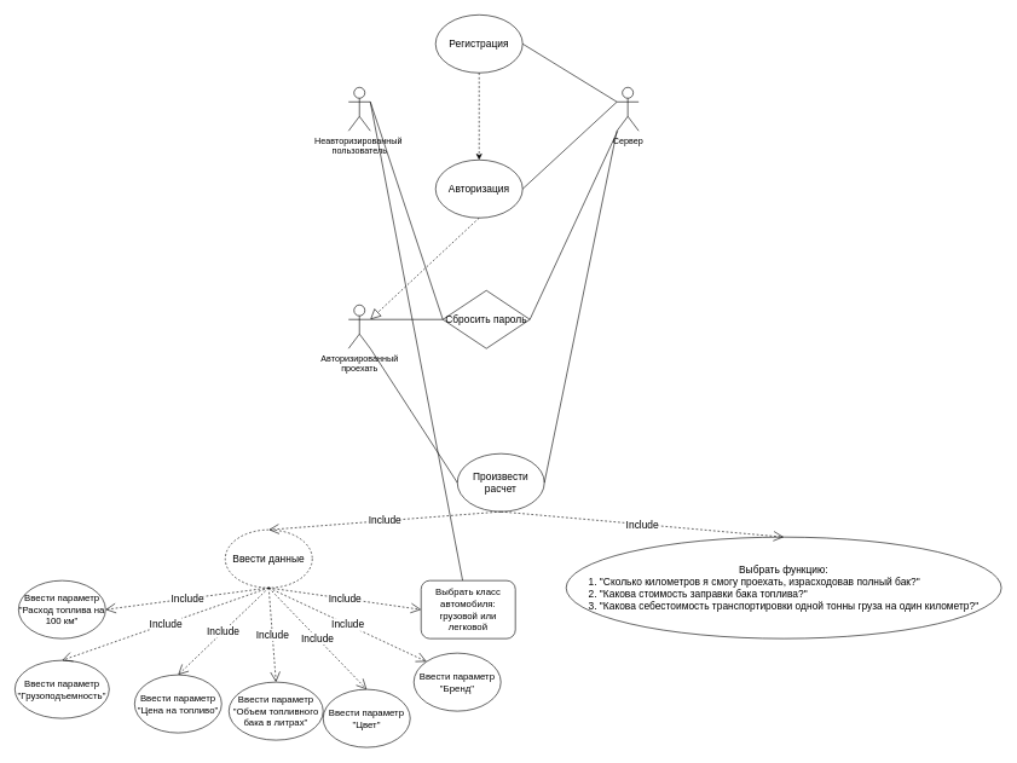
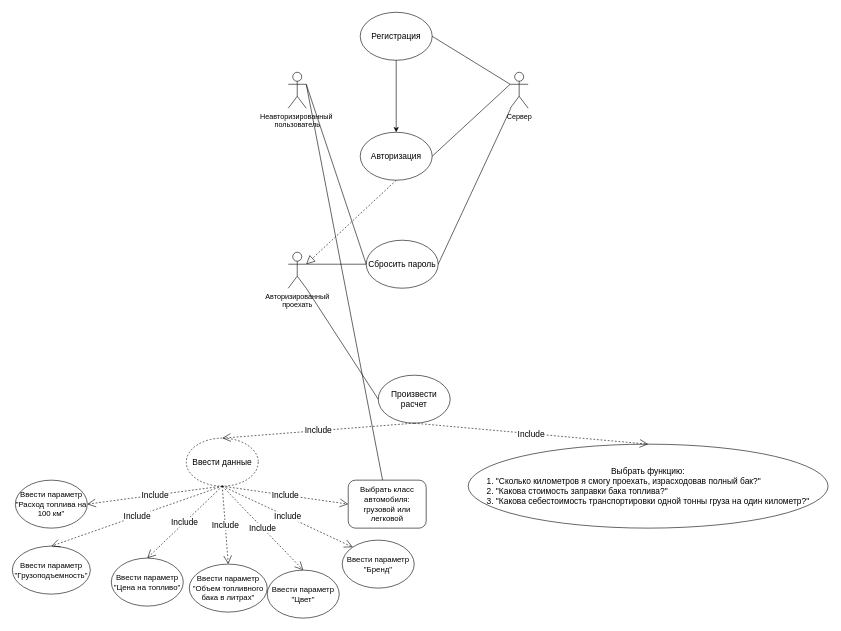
  <mxCell id="0" />
  <mxCell id="1" parent="0" />
  <mxCell id="2" value="Неавторизированный&amp;nbsp;&lt;div&gt;пользователь&lt;/div&gt;" style="shape=umlActor;verticalLabelPosition=bottom;verticalAlign=top;html=1;outlineConnect=0;" parent="1" vertex="1"><mxGeometry x="480" y="120" width="30" height="60" as="geometry" /></mxCell>
  <mxCell id="3" value="&lt;font style=&quot;font-size: 14px;&quot;&gt;Регистрация&lt;/font&gt;" style="ellipse;whiteSpace=wrap;html=1;" parent="1" vertex="1"><mxGeometry x="600" y="20" width="120" height="80" as="geometry" /></mxCell>
  <mxCell id="4" value="" style="endArrow=none;html=1;rounded=0;exitX=1;exitY=0.333;exitDx=0;exitDy=0;exitPerimeter=0;" parent="1" source="2" target="22" edge="1"><mxGeometry width="50" height="50" relative="1" as="geometry"><mxPoint x="520" y="140" as="sourcePoint" /><mxPoint x="590" y="90" as="targetPoint" /></mxGeometry></mxCell>
  <mxCell id="5" value="&lt;font style=&quot;font-size: 14px;&quot;&gt;Авторизация&lt;/font&gt;" style="ellipse;whiteSpace=wrap;html=1;" parent="1" vertex="1"><mxGeometry x="600" y="220" width="120" height="80" as="geometry" /></mxCell>
- <mxCell id="6" value="" style="endArrow=classic;html=1;rounded=0;exitX=0.5;exitY=1;exitDx=0;exitDy=0;entryX=0.5;entryY=0;entryDx=0;entryDy=0;dashed=1;" parent="1" source="3" target="5" edge="1"><mxGeometry width="50" height="50" relative="1" as="geometry"><mxPoint x="660" y="170" as="sourcePoint" /><mxPoint x="710" y="120" as="targetPoint" /></mxGeometry></mxCell>
+ <mxCell id="6" value="" style="endArrow=classic;html=1;rounded=0;exitX=0.5;exitY=1;exitDx=0;exitDy=0;entryX=0.5;entryY=0;entryDx=0;entryDy=0;" parent="1" source="3" target="5" edge="1"><mxGeometry width="50" height="50" relative="1" as="geometry"><mxPoint x="660" y="170" as="sourcePoint" /><mxPoint x="710" y="120" as="targetPoint" /></mxGeometry></mxCell>
  <mxCell id="7" value="Сервер&lt;div&gt;&lt;br&gt;&lt;/div&gt;" style="shape=umlActor;verticalLabelPosition=bottom;verticalAlign=top;html=1;outlineConnect=0;" parent="1" vertex="1"><mxGeometry x="850" y="120" width="30" height="60" as="geometry" /></mxCell>
  <mxCell id="8" value="" style="endArrow=none;html=1;rounded=0;exitX=1;exitY=0.5;exitDx=0;exitDy=0;entryX=0;entryY=0.333;entryDx=0;entryDy=0;entryPerimeter=0;" parent="1" source="3" target="7" edge="1"><mxGeometry width="50" height="50" relative="1" as="geometry"><mxPoint x="760" y="120" as="sourcePoint" /><mxPoint x="810" y="70" as="targetPoint" /></mxGeometry></mxCell>
  <mxCell id="9" value="" style="endArrow=none;html=1;rounded=0;exitX=1;exitY=0.5;exitDx=0;exitDy=0;" parent="1" source="5" edge="1"><mxGeometry width="50" height="50" relative="1" as="geometry"><mxPoint x="770" y="270" as="sourcePoint" /><mxPoint x="850" y="140" as="targetPoint" /></mxGeometry></mxCell>
  <mxCell id="10" value="Авторизированный&lt;div&gt;проехать&lt;/div&gt;&lt;div&gt;&lt;br&gt;&lt;/div&gt;" style="shape=umlActor;verticalLabelPosition=bottom;verticalAlign=top;html=1;outlineConnect=0;" parent="1" vertex="1"><mxGeometry x="480" y="420" width="30" height="60" as="geometry" /></mxCell>
  <mxCell id="11" value="" style="endArrow=block;dashed=1;endFill=0;endSize=12;html=1;rounded=0;exitX=0.5;exitY=1;exitDx=0;exitDy=0;entryX=1;entryY=0.333;entryDx=0;entryDy=0;entryPerimeter=0;" parent="1" source="5" target="10" edge="1"><mxGeometry width="160" relative="1" as="geometry"><mxPoint x="650" y="360" as="sourcePoint" /><mxPoint x="810" y="360" as="targetPoint" /></mxGeometry></mxCell>
- <mxCell id="12" value="&lt;font style=&quot;font-size: 14px;&quot;&gt;Сбросить пароль&lt;/font&gt;" style="rhombus;whiteSpace=wrap;html=1;" parent="1" vertex="1"><mxGeometry x="610" y="400" width="120" height="80" as="geometry" /></mxCell>
+ <mxCell id="12" value="&lt;font style=&quot;font-size: 14px;&quot;&gt;Сбросить пароль&lt;/font&gt;" style="ellipse;whiteSpace=wrap;html=1;" parent="1" vertex="1"><mxGeometry x="610" y="400" width="120" height="80" as="geometry" /></mxCell>
  <mxCell id="13" value="" style="endArrow=none;html=1;rounded=0;exitX=1;exitY=0.333;exitDx=0;exitDy=0;exitPerimeter=0;entryX=0;entryY=0.5;entryDx=0;entryDy=0;" parent="1" source="10" target="12" edge="1"><mxGeometry width="50" height="50" relative="1" as="geometry"><mxPoint x="540" y="450" as="sourcePoint" /><mxPoint x="590" y="400" as="targetPoint" /></mxGeometry></mxCell>
  <mxCell id="14" value="" style="endArrow=none;html=1;rounded=0;exitX=1;exitY=0.5;exitDx=0;exitDy=0;" parent="1" source="12" target="7" edge="1"><mxGeometry width="50" height="50" relative="1" as="geometry"><mxPoint x="900" y="390" as="sourcePoint" /><mxPoint x="950" y="340" as="targetPoint" /></mxGeometry></mxCell>
  <mxCell id="15" value="&lt;font style=&quot;font-size: 14px;&quot;&gt;Ввести данные&lt;/font&gt;" style="ellipse;whiteSpace=wrap;html=1;dashed=1;" parent="1" vertex="1"><mxGeometry x="310" y="730" width="120" height="80" as="geometry" /></mxCell>
  <mxCell id="16" value="&lt;font style=&quot;font-size: 13px;&quot;&gt;Ввести параметр &quot;Бренд&quot;&lt;/font&gt;" style="ellipse;whiteSpace=wrap;html=1;" parent="1" vertex="1"><mxGeometry x="570" y="900" width="120" height="80" as="geometry" /></mxCell>
  <mxCell id="17" value="&lt;font style=&quot;font-size: 13px;&quot;&gt;Ввести параметр &quot;Цвет&quot;&lt;/font&gt;" style="ellipse;whiteSpace=wrap;html=1;" parent="1" vertex="1"><mxGeometry x="445" y="950" width="120" height="80" as="geometry" /></mxCell>
  <mxCell id="18" value="&lt;font style=&quot;font-size: 13px;&quot;&gt;Ввести параметр &quot;Объем топливного бака в литрах&quot;&lt;/font&gt;" style="ellipse;whiteSpace=wrap;html=1;" parent="1" vertex="1"><mxGeometry x="315" y="940" width="130" height="80" as="geometry" /></mxCell>
  <mxCell id="19" value="&lt;font style=&quot;font-size: 13px;&quot;&gt;Ввести параметр &quot;Расход топлива на 100 км&quot;&lt;/font&gt;" style="ellipse;whiteSpace=wrap;html=1;" parent="1" vertex="1"><mxGeometry x="25" y="800" width="120" height="80" as="geometry" /></mxCell>
  <mxCell id="20" value="&lt;font style=&quot;font-size: 13px;&quot;&gt;Ввести параметр &quot;Грузоподъемность&quot;&lt;/font&gt;" style="ellipse;whiteSpace=wrap;html=1;" parent="1" vertex="1"><mxGeometry x="20" y="910" width="130" height="80" as="geometry" /></mxCell>
  <mxCell id="21" value="&lt;font style=&quot;font-size: 13px;&quot;&gt;Ввести параметр &quot;Цена на топливо&quot;&lt;/font&gt;" style="ellipse;whiteSpace=wrap;html=1;" parent="1" vertex="1"><mxGeometry x="185" y="930" width="120" height="80" as="geometry" /></mxCell>
  <mxCell id="22" value="&lt;font style=&quot;font-size: 13px;&quot;&gt;Выбрать класс автомобиля: грузовой или легковой&lt;/font&gt;" style="whiteSpace=wrap;html=1;rounded=1;" parent="1" vertex="1"><mxGeometry x="580" y="800" width="130" height="80" as="geometry" /></mxCell>
  <mxCell id="23" value="&lt;font style=&quot;font-size: 14px;&quot;&gt;Include&lt;/font&gt;" style="endArrow=open;endSize=12;dashed=1;html=1;rounded=0;exitX=0.5;exitY=1;exitDx=0;exitDy=0;entryX=1;entryY=0.5;entryDx=0;entryDy=0;" parent="1" source="15" target="19" edge="1"><mxGeometry width="160" relative="1" as="geometry"><mxPoint x="560" y="740" as="sourcePoint" /><mxPoint x="720" y="740" as="targetPoint" /></mxGeometry></mxCell>
  <mxCell id="24" value="&lt;font style=&quot;font-size: 14px;&quot;&gt;Include&lt;/font&gt;" style="endArrow=open;endSize=12;dashed=1;html=1;rounded=0;exitX=0.5;exitY=1;exitDx=0;exitDy=0;entryX=0.5;entryY=0;entryDx=0;entryDy=0;" parent="1" source="15" target="20" edge="1"><mxGeometry width="160" relative="1" as="geometry"><mxPoint x="570" y="750" as="sourcePoint" /><mxPoint x="730" y="750" as="targetPoint" /></mxGeometry></mxCell>
  <mxCell id="25" value="&lt;font style=&quot;font-size: 14px;&quot;&gt;Include&lt;/font&gt;" style="endArrow=open;endSize=12;dashed=1;html=1;rounded=0;exitX=0.5;exitY=1;exitDx=0;exitDy=0;entryX=0.5;entryY=0;entryDx=0;entryDy=0;" parent="1" source="15" target="21" edge="1"><mxGeometry width="160" relative="1" as="geometry"><mxPoint x="580" y="760" as="sourcePoint" /><mxPoint x="740" y="760" as="targetPoint" /></mxGeometry></mxCell>
  <mxCell id="26" value="&lt;font style=&quot;font-size: 14px;&quot;&gt;Include&lt;/font&gt;" style="endArrow=open;endSize=12;dashed=1;html=1;rounded=0;exitX=0.5;exitY=1;exitDx=0;exitDy=0;entryX=0.5;entryY=0;entryDx=0;entryDy=0;" parent="1" source="15" target="18" edge="1"><mxGeometry width="160" relative="1" as="geometry"><mxPoint x="590" y="770" as="sourcePoint" /><mxPoint x="750" y="770" as="targetPoint" /></mxGeometry></mxCell>
  <mxCell id="27" value="&lt;font style=&quot;font-size: 14px;&quot;&gt;Include&lt;/font&gt;" style="endArrow=open;endSize=12;dashed=1;html=1;rounded=0;exitX=0.5;exitY=1;exitDx=0;exitDy=0;entryX=0.5;entryY=0;entryDx=0;entryDy=0;" parent="1" source="15" target="17" edge="1"><mxGeometry width="160" relative="1" as="geometry"><mxPoint x="600" y="780" as="sourcePoint" /><mxPoint x="760" y="780" as="targetPoint" /></mxGeometry></mxCell>
  <mxCell id="28" value="&lt;font style=&quot;font-size: 14px;&quot;&gt;Include&lt;/font&gt;" style="endArrow=open;endSize=12;dashed=1;html=1;rounded=0;exitX=0.5;exitY=1;exitDx=0;exitDy=0;entryX=0;entryY=0;entryDx=0;entryDy=0;" parent="1" source="15" target="16" edge="1"><mxGeometry width="160" relative="1" as="geometry"><mxPoint x="610" y="790" as="sourcePoint" /><mxPoint x="770" y="790" as="targetPoint" /></mxGeometry></mxCell>
  <mxCell id="29" value="&lt;font style=&quot;font-size: 14px;&quot;&gt;Include&lt;/font&gt;" style="endArrow=open;endSize=12;dashed=1;html=1;rounded=0;exitX=0.5;exitY=1;exitDx=0;exitDy=0;entryX=0;entryY=0.5;entryDx=0;entryDy=0;" parent="1" source="15" target="22" edge="1"><mxGeometry width="160" relative="1" as="geometry"><mxPoint x="640" y="820" as="sourcePoint" /><mxPoint x="800" y="820" as="targetPoint" /></mxGeometry></mxCell>
  <mxCell id="30" value="&lt;font style=&quot;font-size: 14px;&quot;&gt;Произвести расчет&lt;/font&gt;" style="ellipse;whiteSpace=wrap;html=1;" parent="1" vertex="1"><mxGeometry x="630" y="625" width="120" height="80" as="geometry" /></mxCell>
  <mxCell id="31" value="" style="endArrow=none;html=1;rounded=0;entryX=0;entryY=0.5;entryDx=0;entryDy=0;exitX=1;exitY=1;exitDx=0;exitDy=0;exitPerimeter=0;" parent="1" source="10" target="30" edge="1"><mxGeometry width="50" height="50" relative="1" as="geometry"><mxPoint x="900" y="670" as="sourcePoint" /><mxPoint x="950" y="620" as="targetPoint" /></mxGeometry></mxCell>
- <mxCell id="32" value="" style="endArrow=none;html=1;rounded=0;exitX=1;exitY=0.5;exitDx=0;exitDy=0;entryX=0;entryY=1;entryDx=0;entryDy=0;entryPerimeter=0;" parent="1" source="30" target="7" edge="1"><mxGeometry width="50" height="50" relative="1" as="geometry"><mxPoint x="900" y="670" as="sourcePoint" /><mxPoint x="950" y="620" as="targetPoint" /></mxGeometry></mxCell>
  <mxCell id="33" value="&lt;font style=&quot;font-size: 14px;&quot;&gt;Include&lt;/font&gt;" style="endArrow=open;endSize=12;dashed=1;html=1;rounded=0;exitX=0.5;exitY=1;exitDx=0;exitDy=0;entryX=0.5;entryY=0;entryDx=0;entryDy=0;" parent="1" source="30" target="15" edge="1"><mxGeometry width="160" relative="1" as="geometry"><mxPoint x="720" y="700" as="sourcePoint" /><mxPoint x="880" y="700" as="targetPoint" /></mxGeometry></mxCell>
  <mxCell id="34" value="&lt;font style=&quot;font-size: 14px;&quot;&gt;Выбрать функцию:&lt;/font&gt;&lt;div style=&quot;text-align: left;&quot;&gt;&lt;font style=&quot;font-size: 14px;&quot;&gt;1. &quot;Сколько километров я смогу проехать, израсходовав полный бак?&quot;&lt;/font&gt;&lt;/div&gt;&lt;div style=&quot;text-align: left;&quot;&gt;&lt;font style=&quot;font-size: 14px;&quot;&gt;2. &quot;Какова стоимость заправки бака топлива?&quot;&lt;/font&gt;&lt;/div&gt;&lt;div style=&quot;text-align: left;&quot;&gt;&lt;font style=&quot;font-size: 14px;&quot;&gt;3. &quot;Какова себестоимость транспортировки одной тонны груза на один километр?&quot;&lt;/font&gt;&lt;/div&gt;" style="ellipse;whiteSpace=wrap;html=1;align=center;" parent="1" vertex="1"><mxGeometry x="780" y="740" width="600" height="140" as="geometry" /></mxCell>
  <mxCell id="35" value="&lt;font style=&quot;font-size: 14px;&quot;&gt;Include&lt;/font&gt;" style="endArrow=open;endSize=12;dashed=1;html=1;rounded=0;exitX=0.5;exitY=1;exitDx=0;exitDy=0;entryX=0.5;entryY=0;entryDx=0;entryDy=0;" parent="1" source="30" target="34" edge="1"><mxGeometry width="160" relative="1" as="geometry"><mxPoint x="810" y="610" as="sourcePoint" /><mxPoint x="970" y="610" as="targetPoint" /></mxGeometry></mxCell>
  <mxCell id="36" value="" style="endArrow=none;html=1;rounded=0;exitX=1;exitY=0.333;exitDx=0;exitDy=0;exitPerimeter=0;entryX=0;entryY=0.5;entryDx=0;entryDy=0;" parent="1" source="2" target="12" edge="1"><mxGeometry width="50" height="50" relative="1" as="geometry"><mxPoint x="780" y="380" as="sourcePoint" /><mxPoint x="830" y="330" as="targetPoint" /></mxGeometry></mxCell>
